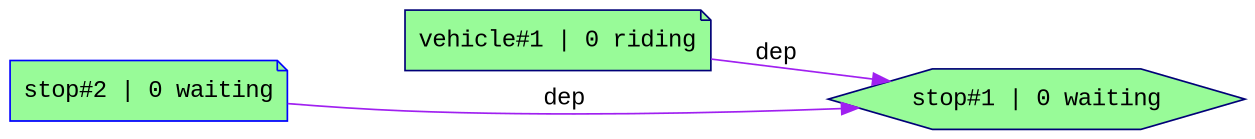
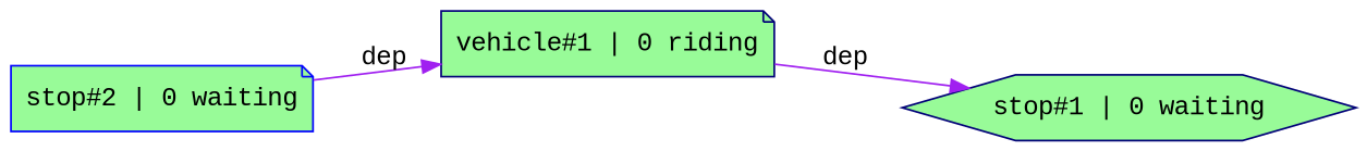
  digraph {
    fontname="Liberation Mono"
    rankdir=LR
    node [color="#000077" fillcolor=palegreen fontname="Liberation Mono" shape=note style=filled]
    edge [color=purple fontname="Liberation Mono"]
    n1 [label="vehicle#1 | 0 riding"]
    n2 [label="stop#1 | 0 waiting" shape=hexagon]
    n3 [color="#0000FF" label="stop#2 | 0 waiting"]
    n1 -> n2 [label=" dep"]
-   n3 -> n2 [label=" dep"]
+   n3 -> n1 [label=" dep"]
  }
